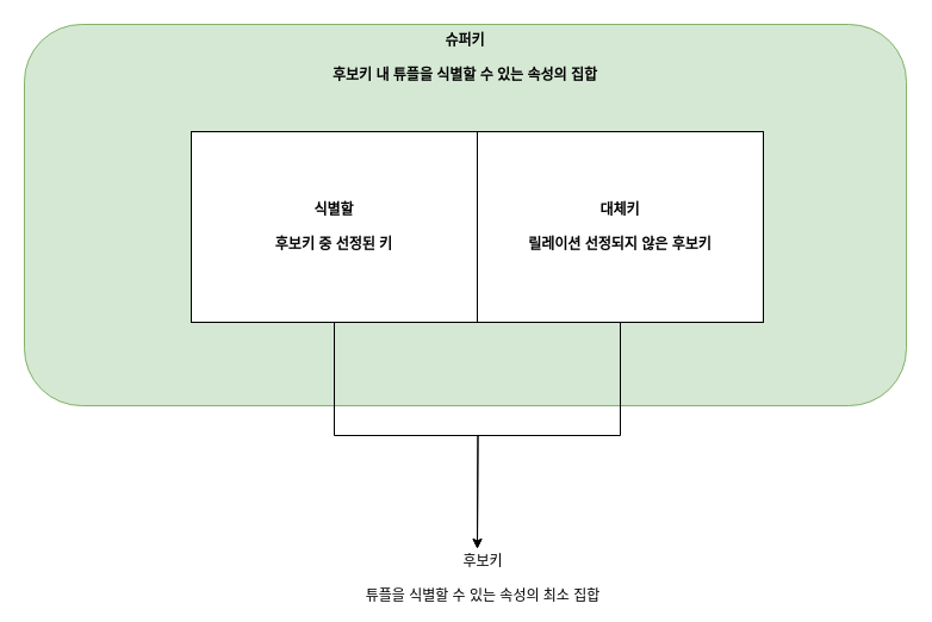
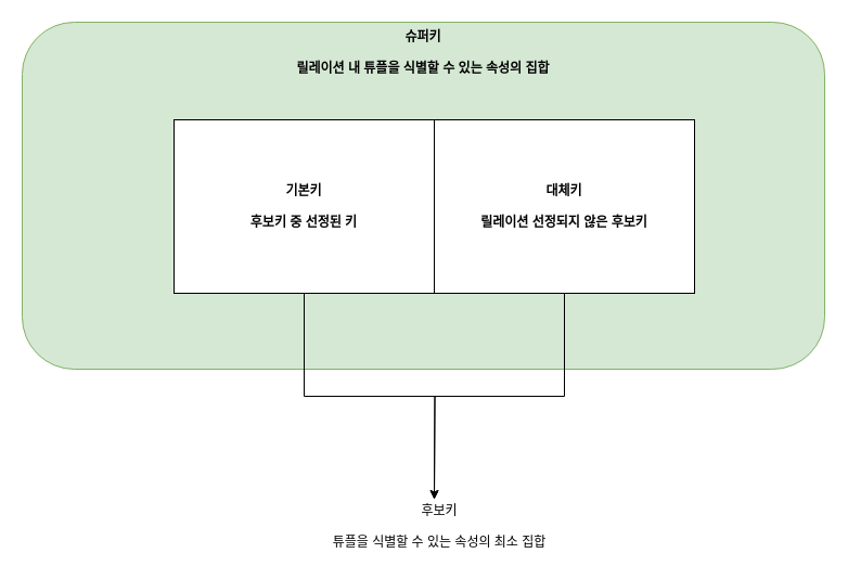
  <mxCell id="0" />
  <mxCell id="1" parent="0" />
- <mxCell id="2" value="슈퍼키&lt;br&gt;&lt;br&gt;후보키 내 튜플을 식별할 수 있는 속성의 집합" style="rounded=1;whiteSpace=wrap;html=1;horizontal=1;align=center;verticalAlign=top;fillColor=#d5e8d4;strokeColor=#82b366;fontStyle=1" vertex="1" parent="1"><mxGeometry x="20" y="20" width="740" height="320" as="geometry" /></mxCell>
+ <mxCell id="2" value="슈퍼키&lt;br&gt;&lt;br&gt;릴레이션 내 튜플을 식별할 수 있는 속성의 집합" style="rounded=1;whiteSpace=wrap;html=1;horizontal=1;align=center;verticalAlign=top;fillColor=#d5e8d4;strokeColor=#82b366;fontStyle=1" vertex="1" parent="1"><mxGeometry x="20" y="20" width="740" height="320" as="geometry" /></mxCell>
  <mxCell id="3" style="edgeStyle=orthogonalEdgeStyle;rounded=0;orthogonalLoop=1;jettySize=auto;html=1;exitX=0.5;exitY=1;exitDx=0;exitDy=0;" edge="1" parent="1" source="4"><mxGeometry relative="1" as="geometry"><mxPoint x="400" y="460" as="targetPoint" /></mxGeometry></mxCell>
- <mxCell id="4" value="식별할&lt;br&gt;&lt;br&gt;후보키 중 선정된 키" style="rounded=0;whiteSpace=wrap;html=1;align=center;verticalAlign=middle;fontStyle=1" vertex="1" parent="1"><mxGeometry x="160" y="110" width="240" height="160" as="geometry" /></mxCell>
+ <mxCell id="4" value="기본키&lt;br&gt;&lt;br&gt;후보키 중 선정된 키" style="rounded=0;whiteSpace=wrap;html=1;align=center;verticalAlign=middle;fontStyle=1" vertex="1" parent="1"><mxGeometry x="160" y="110" width="240" height="160" as="geometry" /></mxCell>
  <mxCell id="5" style="edgeStyle=orthogonalEdgeStyle;rounded=0;orthogonalLoop=1;jettySize=auto;html=1;exitX=0.5;exitY=1;exitDx=0;exitDy=0;" edge="1" parent="1" source="6"><mxGeometry relative="1" as="geometry"><mxPoint x="400" y="460" as="targetPoint" /></mxGeometry></mxCell>
  <mxCell id="6" value="대체키&lt;br&gt;&lt;br&gt;릴레이션 선정되지 않은 후보키" style="rounded=0;whiteSpace=wrap;html=1;align=center;verticalAlign=middle;fontStyle=1" vertex="1" parent="1"><mxGeometry x="400" y="110" width="240" height="160" as="geometry" /></mxCell>
  <mxCell id="7" value="후보키&lt;br&gt;&lt;br&gt;튜플을 식별할 수 있는 속성의 최소 집합" style="text;html=1;strokeColor=none;fillColor=none;align=center;verticalAlign=middle;whiteSpace=wrap;rounded=0;fontStyle=0" vertex="1" parent="1"><mxGeometry x="160" y="470" width="490" height="30" as="geometry" /></mxCell>
